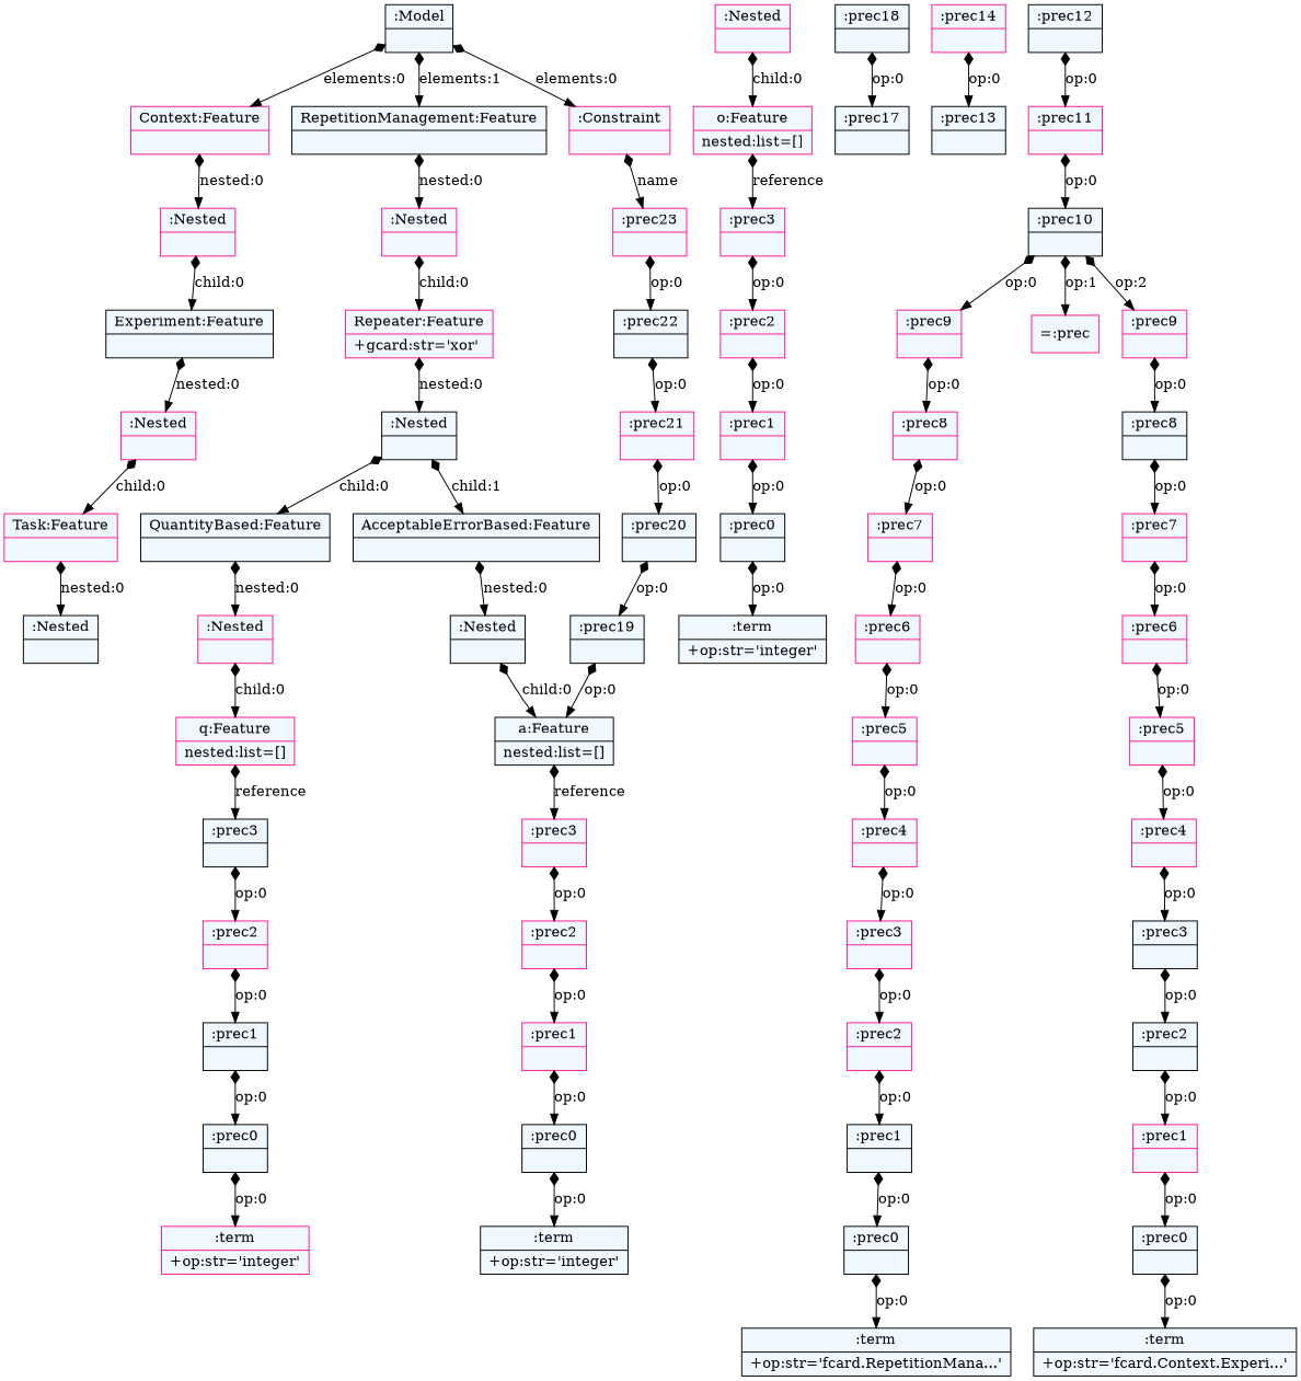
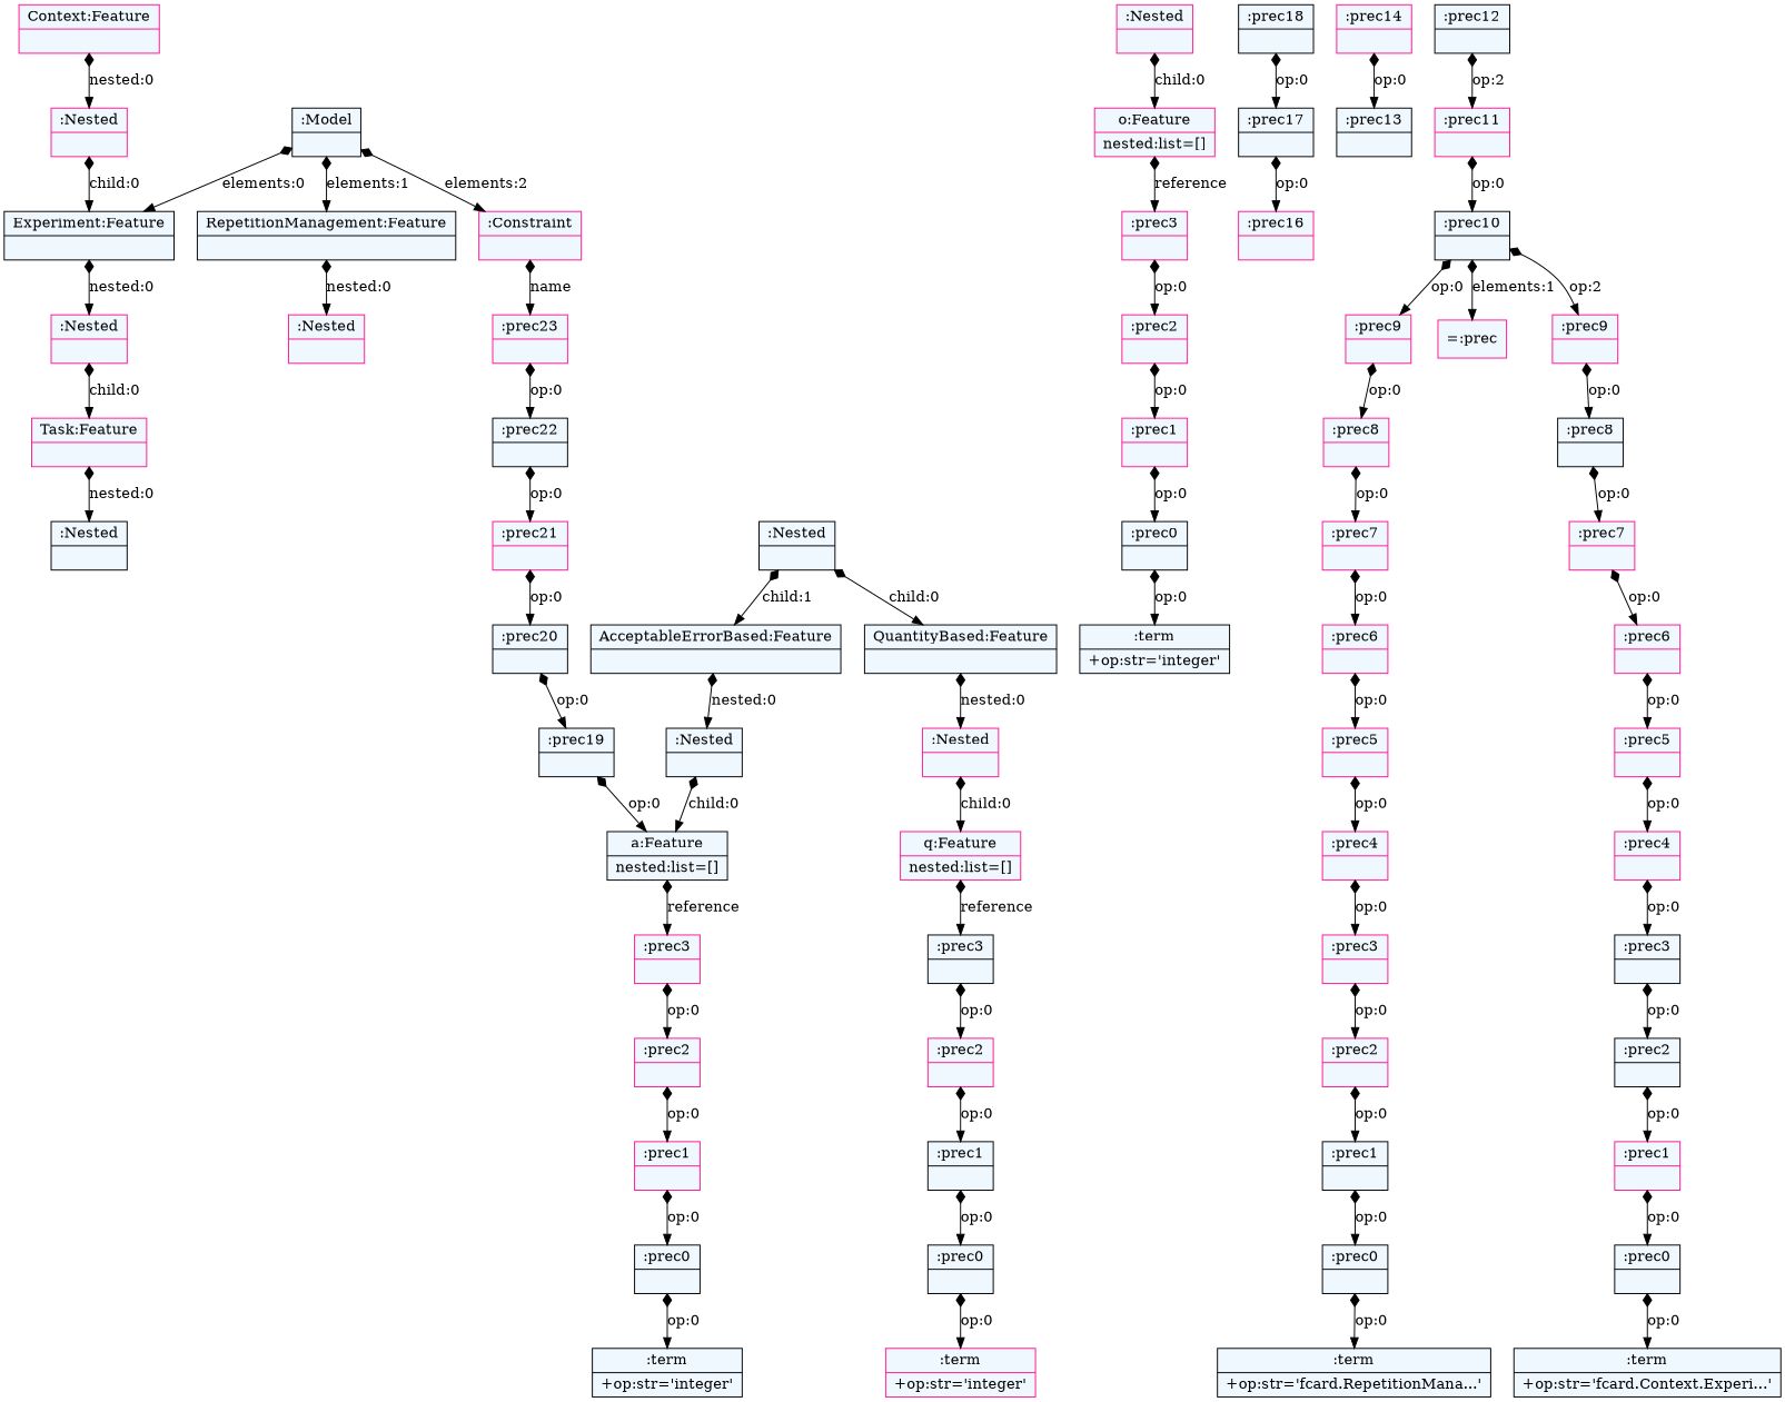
  digraph {
    fontname="Bitstream Vera Sans"
    fontsize=8
    nodesep=0.3
    node [color=deeppink fillcolor=aliceblue shape=record style=filled]
    edge [arrowtail=diamond dir=both]
    n1 [color=black label="{:Model|}"]
    n2 [label="{Context:Feature|}"]
    n3 [color=black label="{RepetitionManagement:Feature|}"]
    n4 [label="{:Constraint|}"]
    n5 [label="{:Nested|}"]
    n6 [label="{:Nested|}"]
    n7 [label="{:prec23|}"]
    n8 [color=black label="{Experiment:Feature|}"]
    n9 [label="{:Nested|}"]
    n10 [label="{Task:Feature|}"]
    n11 [color=black label="{:Nested|}"]
    n12 [label="{:Nested|}"]
    n13 [label="{o:Feature|nested:list=[]\l}"]
    n14 [label="{:prec3|}"]
    n15 [label="{:prec2|}"]
    n16 [label="{:prec1|}"]
    n17 [color=black label="{:prec0|}"]
    n18 [color=black label="{:term|+op:str='integer'\l}"]
-   n19 [label="{Repeater:Feature|+gcard:str='xor'\l}"]
    n20 [color=black label="{:Nested|}"]
    n21 [color=black label="{QuantityBased:Feature|}"]
    n22 [color=black label="{AcceptableErrorBased:Feature|}"]
    n23 [label="{:Nested|}"]
    n24 [color=black label="{:Nested|}"]
    n25 [label="{q:Feature|nested:list=[]\l}"]
    n26 [color=black label="{:prec3|}"]
    n27 [label="{:prec2|}"]
    n28 [color=black label="{:prec1|}"]
    n29 [color=black label="{:prec0|}"]
    n30 [label="{:term|+op:str='integer'\l}"]
    n31 [color=black label="{a:Feature|nested:list=[]\l}"]
    n32 [label="{:prec3|}"]
    n33 [label="{:prec2|}"]
    n34 [label="{:prec1|}"]
    n35 [color=black label="{:prec0|}"]
    n36 [color=black label="{:term|+op:str='integer'\l}"]
    n37 [color=black label="{:prec22|}"]
    n38 [label="{:prec21|}"]
    n39 [color=black label="{:prec20|}"]
    n40 [color=black label="{:prec19|}"]
    n41 [color=black label="{:prec18|}"]
    n42 [color=black label="{:prec17|}"]
+   n43 [label="{:prec16|}"]
    n44 [label="{:prec14|}"]
    n45 [color=black label="{:prec13|}"]
    n46 [color=black label="{:prec12|}"]
    n47 [label="{:prec11|}"]
    n48 [color=black label="{:prec10|}"]
    n49 [label="{:prec9|}"]
    n50 [label="=:prec"]
    n51 [label="{:prec9|}"]
    n52 [label="{:prec8|}"]
    n53 [color=black label="{:prec8|}"]
    n54 [label="{:prec7|}"]
    n55 [label="{:prec6|}"]
    n56 [label="{:prec5|}"]
    n57 [label="{:prec4|}"]
    n58 [label="{:prec3|}"]
    n59 [label="{:prec2|}"]
    n60 [color=black label="{:prec1|}"]
    n61 [color=black label="{:prec0|}"]
    n62 [color=black label="{:term|+op:str='fcard.RepetitionMana...'\l}"]
    n63 [label="{:prec7|}"]
    n64 [label="{:prec6|}"]
    n65 [label="{:prec5|}"]
    n66 [label="{:prec4|}"]
    n67 [color=black label="{:prec3|}"]
    n68 [color=black label="{:prec2|}"]
    n69 [label="{:prec1|}"]
    n70 [color=black label="{:prec0|}"]
    n71 [color=black label="{:term|+op:str='fcard.Context.Experi...'\l}"]
-   n1 -> n2 [label="elements:0"]
+   n1 -> n8 [label="elements:0"]
    n1 -> n3 [label="elements:1"]
-   n1 -> n4 [label="elements:0"]
+   n1 -> n4 [label="elements:2"]
    n2 -> n5 [label="nested:0"]
    n3 -> n6 [label="nested:0"]
    n4 -> n7 [label=name]
    n5 -> n8 [label="child:0"]
-   n6 -> n19 [label="child:0"]
    n7 -> n37 [label="op:0"]
    n8 -> n9 [label="nested:0"]
    n9 -> n10 [label="child:0"]
    n10 -> n11 [label="nested:0"]
    n12 -> n13 [label="child:0"]
    n13 -> n14 [label=reference]
    n14 -> n15 [label="op:0"]
    n15 -> n16 [label="op:0"]
    n16 -> n17 [label="op:0"]
    n17 -> n18 [label="op:0"]
-   n19 -> n20 [label="nested:0"]
    n20 -> n21 [label="child:0"]
    n20 -> n22 [label="child:1"]
    n21 -> n23 [label="nested:0"]
    n22 -> n24 [label="nested:0"]
    n23 -> n25 [label="child:0"]
    n24 -> n31 [label="child:0"]
    n25 -> n26 [label=reference]
    n26 -> n27 [label="op:0"]
    n27 -> n28 [label="op:0"]
    n28 -> n29 [label="op:0"]
    n29 -> n30 [label="op:0"]
    n31 -> n32 [label=reference]
    n32 -> n33 [label="op:0"]
    n33 -> n34 [label="op:0"]
    n34 -> n35 [label="op:0"]
    n35 -> n36 [label="op:0"]
    n37 -> n38 [label="op:0"]
    n38 -> n39 [label="op:0"]
    n39 -> n40 [label="op:0"]
    n40 -> n31 [label="op:0"]
    n41 -> n42 [label="op:0"]
+   n42 -> n43 [label="op:0"]
    n44 -> n45 [label="op:0"]
-   n46 -> n47 [label="op:0"]
+   n46 -> n47 [label="op:2"]
    n47 -> n48 [label="op:0"]
    n48 -> n49 [label="op:0"]
-   n48 -> n50 [label="op:1"]
+   n48 -> n50 [label="elements:1"]
    n48 -> n51 [label="op:2"]
    n49 -> n52 [label="op:0"]
    n51 -> n53 [label="op:0"]
    n52 -> n54 [label="op:0"]
    n53 -> n63 [label="op:0"]
    n54 -> n55 [label="op:0"]
    n55 -> n56 [label="op:0"]
    n56 -> n57 [label="op:0"]
    n57 -> n58 [label="op:0"]
    n58 -> n59 [label="op:0"]
    n59 -> n60 [label="op:0"]
    n60 -> n61 [label="op:0"]
    n61 -> n62 [label="op:0"]
    n63 -> n64 [label="op:0"]
    n64 -> n65 [label="op:0"]
    n65 -> n66 [label="op:0"]
    n66 -> n67 [label="op:0"]
    n67 -> n68 [label="op:0"]
    n68 -> n69 [label="op:0"]
    n69 -> n70 [label="op:0"]
    n70 -> n71 [label="op:0"]
  }
